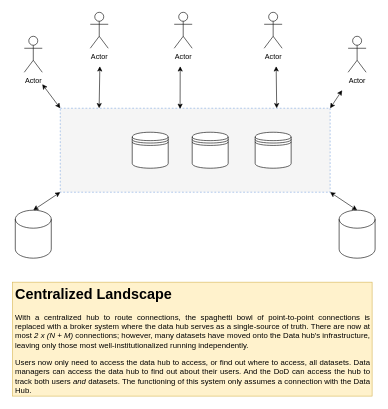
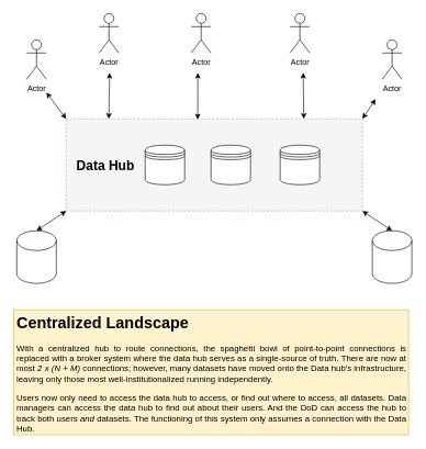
  <mxCell id="0" />
  <mxCell id="1" parent="0" />
  <mxCell id="2" value="Actor" style="shape=umlActor;verticalLabelPosition=bottom;verticalAlign=top;html=1;outlineConnect=0;" parent="1" vertex="1"><mxGeometry x="40" y="60" width="30" height="60" as="geometry" /></mxCell>
  <mxCell id="3" value="Actor" style="shape=umlActor;verticalLabelPosition=bottom;verticalAlign=top;html=1;outlineConnect=0;" parent="1" vertex="1"><mxGeometry x="150" y="20" width="30" height="60" as="geometry" /></mxCell>
  <mxCell id="4" value="Actor" style="shape=umlActor;verticalLabelPosition=bottom;verticalAlign=top;html=1;outlineConnect=0;" parent="1" vertex="1"><mxGeometry x="290" y="20" width="30" height="60" as="geometry" /></mxCell>
  <mxCell id="5" value="Actor" style="shape=umlActor;verticalLabelPosition=bottom;verticalAlign=top;html=1;outlineConnect=0;" parent="1" vertex="1"><mxGeometry x="440" y="20" width="30" height="60" as="geometry" /></mxCell>
  <mxCell id="6" value="Actor" style="shape=umlActor;verticalLabelPosition=bottom;verticalAlign=top;html=1;outlineConnect=0;" parent="1" vertex="1"><mxGeometry x="580" y="60" width="30" height="60" as="geometry" /></mxCell>
  <mxCell id="7" value="" style="shape=cylinder3;whiteSpace=wrap;html=1;boundedLbl=1;backgroundOutline=1;size=15;" parent="1" vertex="1"><mxGeometry x="25" y="350" width="60" height="80" as="geometry" /></mxCell>
  <mxCell id="8" value="" style="shape=cylinder3;whiteSpace=wrap;html=1;boundedLbl=1;backgroundOutline=1;size=15;" parent="1" vertex="1"><mxGeometry x="565" y="350" width="60" height="80" as="geometry" /></mxCell>
  <mxCell id="9" value="&lt;h1&gt;Centralized Landscape&lt;br&gt;&lt;/h1&gt;&lt;p style=&quot;font-size: 13px;&quot; align=&quot;justify&quot;&gt;&lt;font style=&quot;font-size: 13px;&quot;&gt;With a centralized hub to route connections, the spaghetti bowl of point-to-point connections is replaced with a broker system where the data hub serves as a single-source of truth. There are now at most &lt;i&gt;2 x (N + M) &lt;/i&gt;connections; however, many datasets have moved onto the Data hub's infrastructure, leaving only those most well-institutionalized running independently. &lt;br&gt;&lt;/font&gt;&lt;/p&gt;&lt;p style=&quot;font-size: 13px;&quot; align=&quot;justify&quot;&gt;&lt;font style=&quot;font-size: 13px;&quot;&gt;Users now only need to access the data hub to access, or find out where to access, all datasets. Data managers can access the data hub to find out about their users. And the DoD can access the hub to track both users &lt;i&gt;and&lt;/i&gt; datasets. The functioning of this system only assumes a connection with the Data Hub&lt;/font&gt;.&lt;br&gt;&lt;/p&gt;" style="text;html=1;strokeColor=#d6b656;fillColor=#fff2cc;spacing=5;spacingTop=-20;whiteSpace=wrap;overflow=hidden;rounded=0;" parent="1" vertex="1"><mxGeometry x="20" y="470" width="600" height="190" as="geometry" /></mxCell>
  <mxCell id="10" value="" style="group" vertex="1" connectable="0" parent="1"><mxGeometry x="100" y="180" width="450" height="140" as="geometry" /></mxCell>
  <mxCell id="11" value="" style="rounded=0;whiteSpace=wrap;html=1;fillColor=#f5f5f5;strokeColor=#7EA6E0;fontColor=#333333;dashed=1;" vertex="1" parent="10"><mxGeometry width="450" height="140" as="geometry" /></mxCell>
+ <mxCell id="12" value="&lt;font style=&quot;font-size: 20px;&quot;&gt;&lt;b&gt; Data Hub&lt;/b&gt;&lt;/font&gt;" style="text;html=1;strokeColor=none;fillColor=none;align=center;verticalAlign=middle;whiteSpace=wrap;rounded=0;" vertex="1" parent="10"><mxGeometry x="10" y="10" width="100" height="120" as="geometry" /></mxCell>
  <mxCell id="13" value="" style="shape=datastore;whiteSpace=wrap;html=1;fontSize=20;" vertex="1" parent="10"><mxGeometry x="220" y="40" width="60" height="60" as="geometry" /></mxCell>
  <mxCell id="14" value="" style="shape=datastore;whiteSpace=wrap;html=1;fontSize=20;" vertex="1" parent="10"><mxGeometry x="325" y="40" width="60" height="60" as="geometry" /></mxCell>
  <mxCell id="15" value="" style="shape=datastore;whiteSpace=wrap;html=1;fontSize=20;" vertex="1" parent="10"><mxGeometry x="120" y="40" width="60" height="60" as="geometry" /></mxCell>
  <mxCell id="16" value="" style="endArrow=classic;startArrow=classic;html=1;rounded=0;fontSize=20;exitX=0.5;exitY=0;exitDx=0;exitDy=0;exitPerimeter=0;entryX=0;entryY=1;entryDx=0;entryDy=0;" edge="1" parent="1" source="7" target="11"><mxGeometry width="50" height="50" relative="1" as="geometry"><mxPoint x="230" y="350" as="sourcePoint" /><mxPoint x="120" y="340" as="targetPoint" /></mxGeometry></mxCell>
  <mxCell id="17" value="" style="endArrow=classic;startArrow=classic;html=1;rounded=0;fontSize=20;exitX=0.5;exitY=0;exitDx=0;exitDy=0;exitPerimeter=0;entryX=1;entryY=1;entryDx=0;entryDy=0;" edge="1" parent="1" source="8" target="11"><mxGeometry width="50" height="50" relative="1" as="geometry"><mxPoint x="230" y="350" as="sourcePoint" /><mxPoint x="280" y="300" as="targetPoint" /></mxGeometry></mxCell>
  <mxCell id="18" value="" style="endArrow=classic;startArrow=classic;html=1;rounded=0;fontSize=20;exitX=0;exitY=0;exitDx=0;exitDy=0;" edge="1" parent="1" source="11"><mxGeometry width="50" height="50" relative="1" as="geometry"><mxPoint x="230" y="350" as="sourcePoint" /><mxPoint x="70" y="140" as="targetPoint" /></mxGeometry></mxCell>
  <mxCell id="19" value="" style="endArrow=classic;startArrow=classic;html=1;rounded=0;fontSize=20;exitX=0.144;exitY=0;exitDx=0;exitDy=0;exitPerimeter=0;" edge="1" parent="1" source="11"><mxGeometry width="50" height="50" relative="1" as="geometry"><mxPoint x="230" y="350" as="sourcePoint" /><mxPoint x="166" y="110" as="targetPoint" /></mxGeometry></mxCell>
  <mxCell id="20" value="" style="endArrow=classic;startArrow=classic;html=1;rounded=0;fontSize=20;exitX=0.444;exitY=0.007;exitDx=0;exitDy=0;exitPerimeter=0;" edge="1" parent="1" source="11"><mxGeometry width="50" height="50" relative="1" as="geometry"><mxPoint x="300" y="190" as="sourcePoint" /><mxPoint x="300" y="110" as="targetPoint" /></mxGeometry></mxCell>
  <mxCell id="21" value="" style="endArrow=classic;startArrow=classic;html=1;rounded=0;fontSize=20;exitX=0.802;exitY=0;exitDx=0;exitDy=0;exitPerimeter=0;" edge="1" parent="1" source="11"><mxGeometry width="50" height="50" relative="1" as="geometry"><mxPoint x="186.15" y="197.06" as="sourcePoint" /><mxPoint x="460" y="110" as="targetPoint" /></mxGeometry></mxCell>
  <mxCell id="22" value="" style="endArrow=classic;startArrow=classic;html=1;rounded=0;fontSize=20;exitX=1;exitY=0;exitDx=0;exitDy=0;" edge="1" parent="1" source="11"><mxGeometry width="50" height="50" relative="1" as="geometry"><mxPoint x="230" y="350" as="sourcePoint" /><mxPoint x="570" y="150" as="targetPoint" /></mxGeometry></mxCell>
